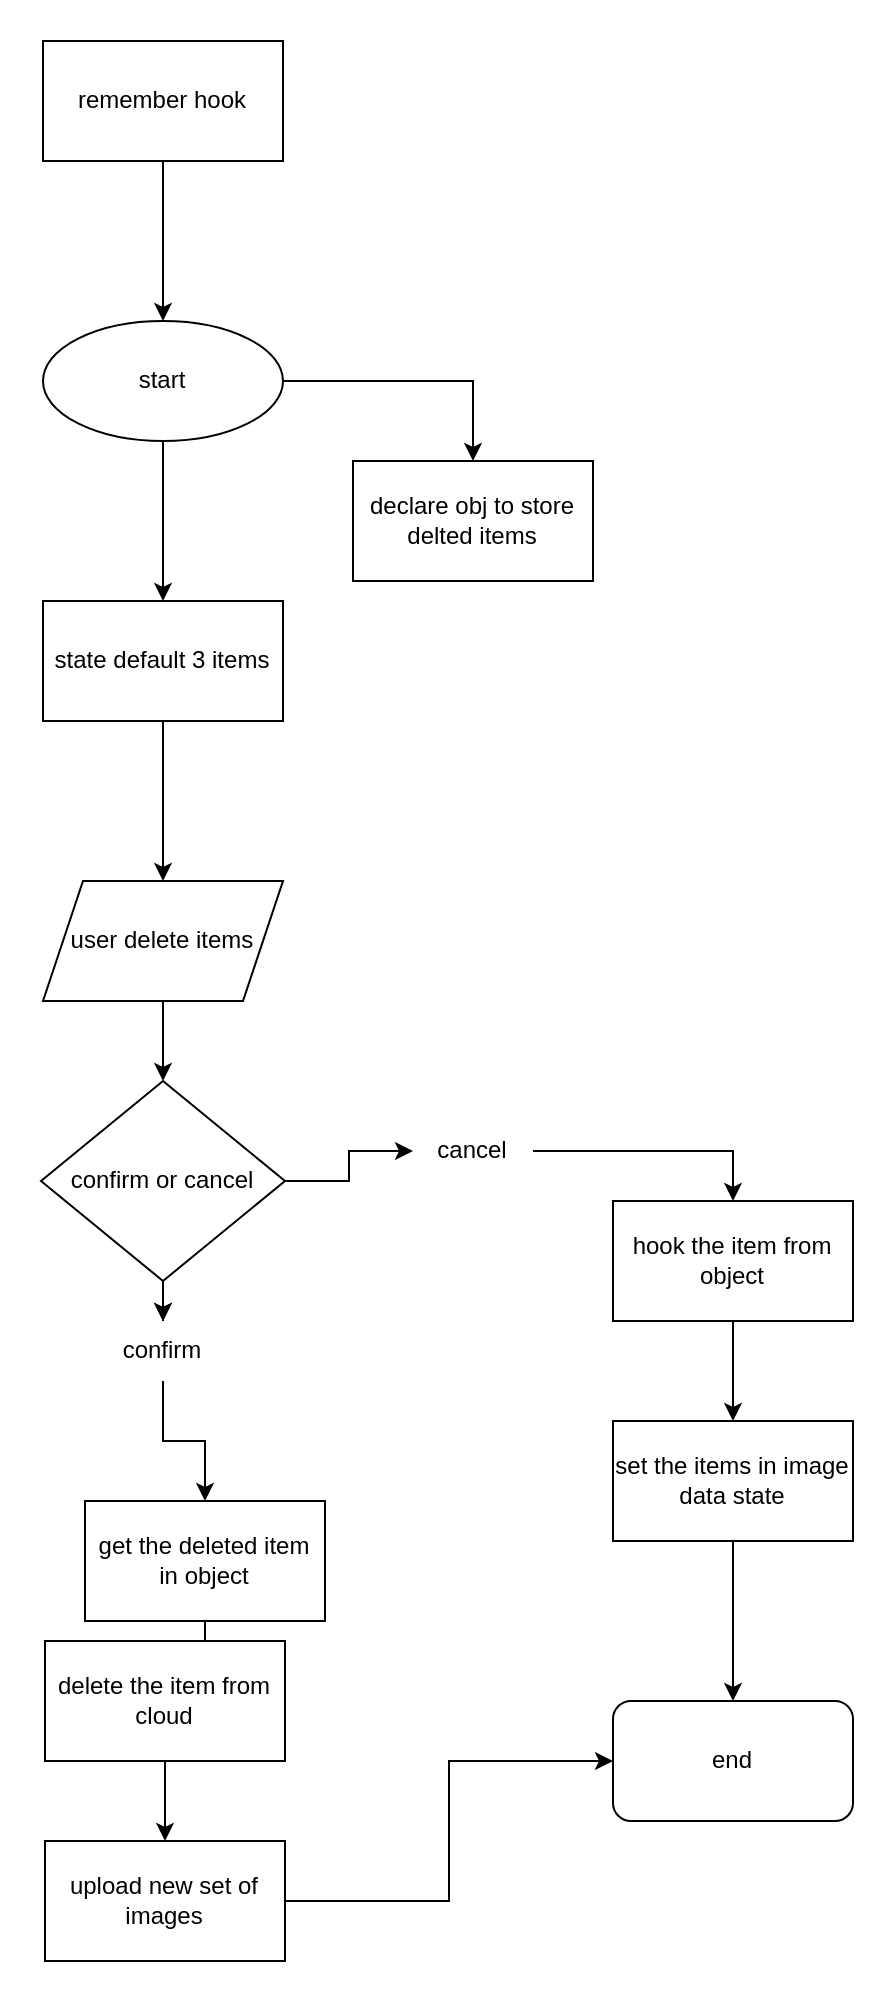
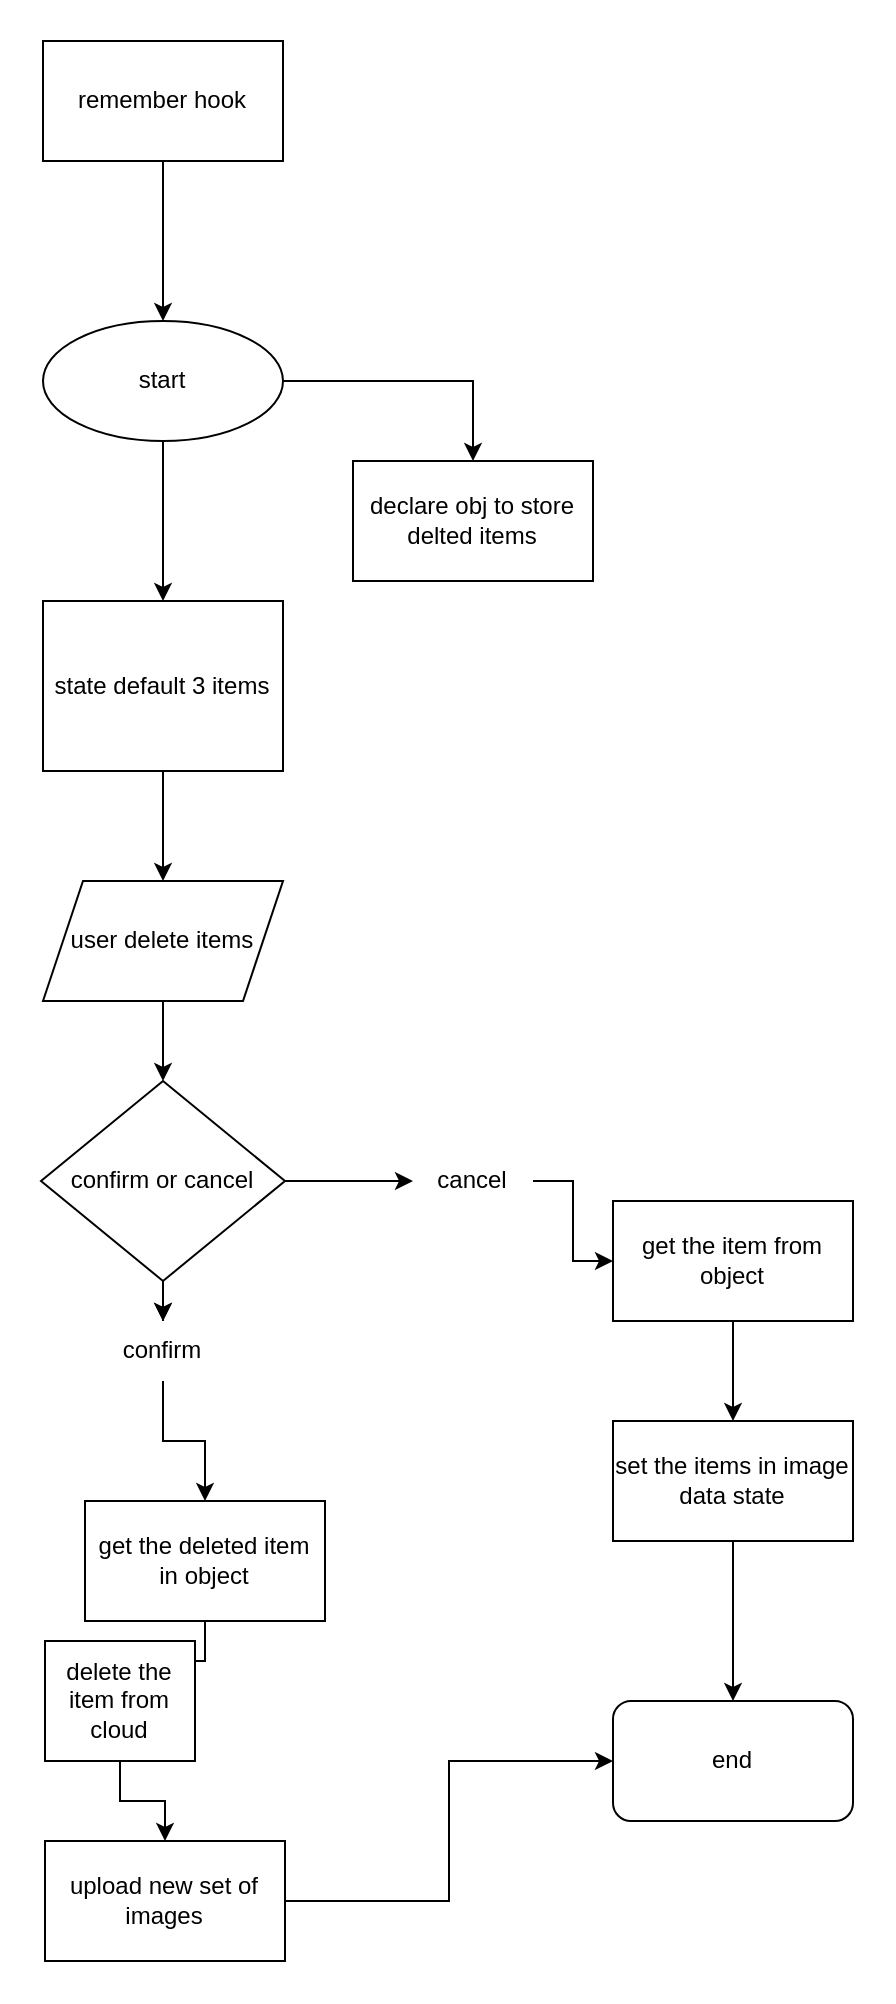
  <mxCell id="0" />
  <mxCell id="1" parent="0" />
  <mxCell id="2" value="" style="edgeStyle=orthogonalEdgeStyle;rounded=0;orthogonalLoop=1;jettySize=auto;html=1;" edge="1" parent="1" source="3" target="6"><mxGeometry relative="1" as="geometry" /></mxCell>
  <mxCell id="3" value="remember hook" style="rounded=0;whiteSpace=wrap;html=1;" vertex="1" parent="1"><mxGeometry x="21" y="20" width="120" height="60" as="geometry" /></mxCell>
  <mxCell id="4" value="" style="edgeStyle=orthogonalEdgeStyle;rounded=0;orthogonalLoop=1;jettySize=auto;html=1;" edge="1" parent="1" source="6" target="8"><mxGeometry relative="1" as="geometry" /></mxCell>
  <mxCell id="5" value="" style="edgeStyle=orthogonalEdgeStyle;rounded=0;orthogonalLoop=1;jettySize=auto;html=1;" edge="1" parent="1" source="6" target="9"><mxGeometry relative="1" as="geometry" /></mxCell>
  <mxCell id="6" value="start" style="ellipse;whiteSpace=wrap;html=1;rounded=0;" vertex="1" parent="1"><mxGeometry x="21" y="160" width="120" height="60" as="geometry" /></mxCell>
  <mxCell id="7" value="" style="edgeStyle=orthogonalEdgeStyle;rounded=0;orthogonalLoop=1;jettySize=auto;html=1;" edge="1" parent="1" source="8"><mxGeometry relative="1" as="geometry"><mxPoint x="81" y="440" as="targetPoint" /></mxGeometry></mxCell>
- <mxCell id="8" value="state default 3 items" style="whiteSpace=wrap;html=1;rounded=0;" vertex="1" parent="1"><mxGeometry x="21" y="300" width="120" height="60" as="geometry" /></mxCell>
+ <mxCell id="8" value="state default 3 items" style="whiteSpace=wrap;html=1;rounded=0;" vertex="1" parent="1"><mxGeometry x="21" y="300" width="120" height="85" as="geometry" /></mxCell>
  <mxCell id="9" value="declare obj to store delted items" style="whiteSpace=wrap;html=1;rounded=0;" vertex="1" parent="1"><mxGeometry x="176" y="230" width="120" height="60" as="geometry" /></mxCell>
  <mxCell id="10" value="" style="edgeStyle=orthogonalEdgeStyle;rounded=0;orthogonalLoop=1;jettySize=auto;html=1;" edge="1" parent="1" source="11" target="15"><mxGeometry relative="1" as="geometry" /></mxCell>
  <mxCell id="11" value="user delete items" style="shape=parallelogram;perimeter=parallelogramPerimeter;whiteSpace=wrap;html=1;fixedSize=1;" vertex="1" parent="1"><mxGeometry x="21" y="440" width="120" height="60" as="geometry" /></mxCell>
  <mxCell id="12" value="" style="edgeStyle=orthogonalEdgeStyle;rounded=0;orthogonalLoop=1;jettySize=auto;html=1;" edge="1" parent="1" source="15" target="17"><mxGeometry relative="1" as="geometry" /></mxCell>
  <mxCell id="13" value="" style="edgeStyle=orthogonalEdgeStyle;rounded=0;orthogonalLoop=1;jettySize=auto;html=1;" edge="1" parent="1" source="15" target="17"><mxGeometry relative="1" as="geometry" /></mxCell>
  <mxCell id="14" value="" style="edgeStyle=orthogonalEdgeStyle;rounded=0;orthogonalLoop=1;jettySize=auto;html=1;" edge="1" parent="1" source="15" target="25"><mxGeometry relative="1" as="geometry" /></mxCell>
  <mxCell id="15" value="confirm or cancel" style="rhombus;whiteSpace=wrap;html=1;" vertex="1" parent="1"><mxGeometry x="20" y="540" width="122" height="100" as="geometry" /></mxCell>
  <mxCell id="16" value="" style="edgeStyle=orthogonalEdgeStyle;rounded=0;orthogonalLoop=1;jettySize=auto;html=1;" edge="1" parent="1" source="17" target="19"><mxGeometry relative="1" as="geometry" /></mxCell>
  <mxCell id="17" value="confirm" style="text;html=1;strokeColor=none;fillColor=none;align=center;verticalAlign=middle;whiteSpace=wrap;rounded=0;" vertex="1" parent="1"><mxGeometry x="51" y="660" width="60" height="30" as="geometry" /></mxCell>
  <mxCell id="18" value="" style="edgeStyle=orthogonalEdgeStyle;rounded=0;orthogonalLoop=1;jettySize=auto;html=1;" edge="1" parent="1" source="19" target="21"><mxGeometry relative="1" as="geometry" /></mxCell>
  <mxCell id="19" value="get the deleted item in object" style="whiteSpace=wrap;html=1;" vertex="1" parent="1"><mxGeometry x="42" y="750" width="120" height="60" as="geometry" /></mxCell>
  <mxCell id="20" value="" style="edgeStyle=orthogonalEdgeStyle;rounded=0;orthogonalLoop=1;jettySize=auto;html=1;" edge="1" parent="1" source="21" target="23"><mxGeometry relative="1" as="geometry" /></mxCell>
- <mxCell id="21" value="delete the item from cloud" style="whiteSpace=wrap;html=1;" vertex="1" parent="1"><mxGeometry x="22" y="820" width="120" height="60" as="geometry" /></mxCell>
+ <mxCell id="21" value="delete the item from cloud" style="whiteSpace=wrap;html=1;" vertex="1" parent="1"><mxGeometry x="22" y="820" width="75" height="60" as="geometry" /></mxCell>
  <mxCell id="22" style="edgeStyle=orthogonalEdgeStyle;rounded=0;orthogonalLoop=1;jettySize=auto;html=1;entryX=0;entryY=0.5;entryDx=0;entryDy=0;" edge="1" parent="1" source="23" target="30"><mxGeometry relative="1" as="geometry" /></mxCell>
  <mxCell id="23" value="upload new set of images" style="whiteSpace=wrap;html=1;" vertex="1" parent="1"><mxGeometry x="22" y="920" width="120" height="60" as="geometry" /></mxCell>
  <mxCell id="24" value="" style="edgeStyle=orthogonalEdgeStyle;rounded=0;orthogonalLoop=1;jettySize=auto;html=1;" edge="1" parent="1" source="25" target="27"><mxGeometry relative="1" as="geometry" /></mxCell>
- <mxCell id="25" value="cancel" style="text;html=1;strokeColor=none;fillColor=none;align=center;verticalAlign=middle;whiteSpace=wrap;rounded=0;" vertex="1" parent="1"><mxGeometry x="206" y="560" width="60" height="30" as="geometry" /></mxCell>
+ <mxCell id="25" value="cancel" style="text;html=1;strokeColor=none;fillColor=none;align=center;verticalAlign=middle;whiteSpace=wrap;rounded=0;" vertex="1" parent="1"><mxGeometry x="206" y="575" width="60" height="30" as="geometry" /></mxCell>
  <mxCell id="26" value="" style="edgeStyle=orthogonalEdgeStyle;rounded=0;orthogonalLoop=1;jettySize=auto;html=1;" edge="1" parent="1" source="27" target="29"><mxGeometry relative="1" as="geometry" /></mxCell>
- <mxCell id="27" value="hook the item from object" style="whiteSpace=wrap;html=1;" vertex="1" parent="1"><mxGeometry x="306" y="600" width="120" height="60" as="geometry" /></mxCell>
+ <mxCell id="27" value="get the item from object" style="whiteSpace=wrap;html=1;" vertex="1" parent="1"><mxGeometry x="306" y="600" width="120" height="60" as="geometry" /></mxCell>
  <mxCell id="28" value="" style="edgeStyle=orthogonalEdgeStyle;rounded=0;orthogonalLoop=1;jettySize=auto;html=1;" edge="1" parent="1" source="29" target="30"><mxGeometry relative="1" as="geometry" /></mxCell>
  <mxCell id="29" value="set the items in image data state" style="whiteSpace=wrap;html=1;" vertex="1" parent="1"><mxGeometry x="306" y="710" width="120" height="60" as="geometry" /></mxCell>
  <mxCell id="30" value="end" style="whiteSpace=wrap;html=1;rounded=1;" vertex="1" parent="1"><mxGeometry x="306" y="850" width="120" height="60" as="geometry" /></mxCell>
